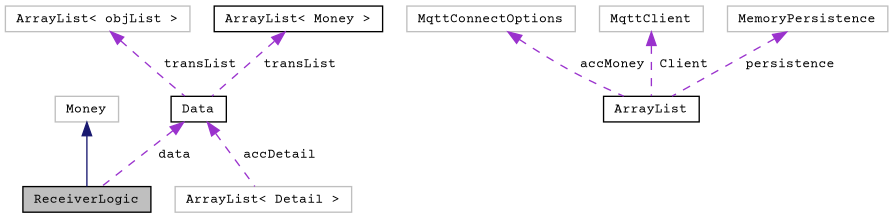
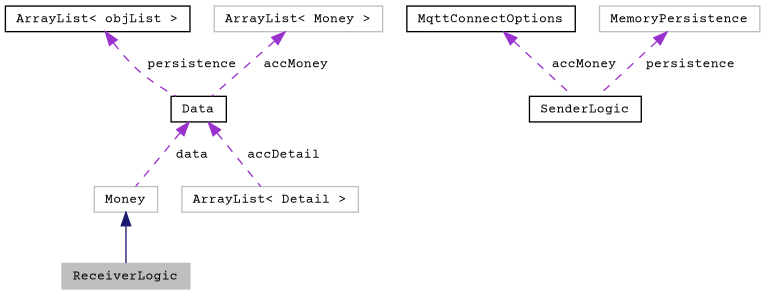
  digraph {
    fontname="Courier Prime"
    rankdir=TB
    node [color=grey75 fillcolor=white fontname="Courier Prime" fontsize=10 shape=record style=filled]
    edge [color=darkorchid3 dir=back fontname="Courier Prime" fontsize=10 labelfontname=Helvetica labelfontsize=10 style=dashed]
-   n1 [color=black fillcolor=grey75 fontcolor=black height=0.2 label=ReceiverLogic width=0.4]
+   n1 [fillcolor=grey75 fontcolor=black height=0.2 label=ReceiverLogic width=0.4]
    n2 [height=0.2 label=Money width=0.4]
-   n3 [color=black height=0.2 label=ArrayList width=0.4]
-   n4 [height=0.2 label=MqttConnectOptions width=0.4]
-   n5 [height=0.2 label=MqttClient width=0.4]
+   n3 [color=black height=0.2 label=SenderLogic width=0.4]
+   n4 [color=black height=0.2 label=MqttConnectOptions width=0.4]
    n6 [height=0.2 label=MemoryPersistence width=0.4]
    n7 [color=black height=0.2 label=Data width=0.4]
    n8 [height=0.2 label="ArrayList\< Detail \>" width=0.4]
-   n9 [height=0.2 label="ArrayList\< objList \>" width=0.4]
-   n10 [color=black height=0.2 label="ArrayList\< Money \>" width=0.4]
+   n9 [color=black height=0.2 label="ArrayList\< objList \>" width=0.4]
+   n10 [height=0.2 label="ArrayList\< Money \>" width=0.4]
    n2 -> n1 [color=midnightblue style=solid]
    n4 -> n3 [label=" accMoney"]
-   n5 -> n3 [label=" Client"]
    n6 -> n3 [label=" persistence"]
-   n7 -> n1 [label=" data"]
+   n7 -> n2 [label=" data"]
    n7 -> n8 [label=" accDetail"]
-   n9 -> n7 [label=" transList"]
-   n10 -> n7 [label=" transList"]
+   n9 -> n7 [label=" persistence"]
+   n10 -> n7 [label=" accMoney"]
  }
